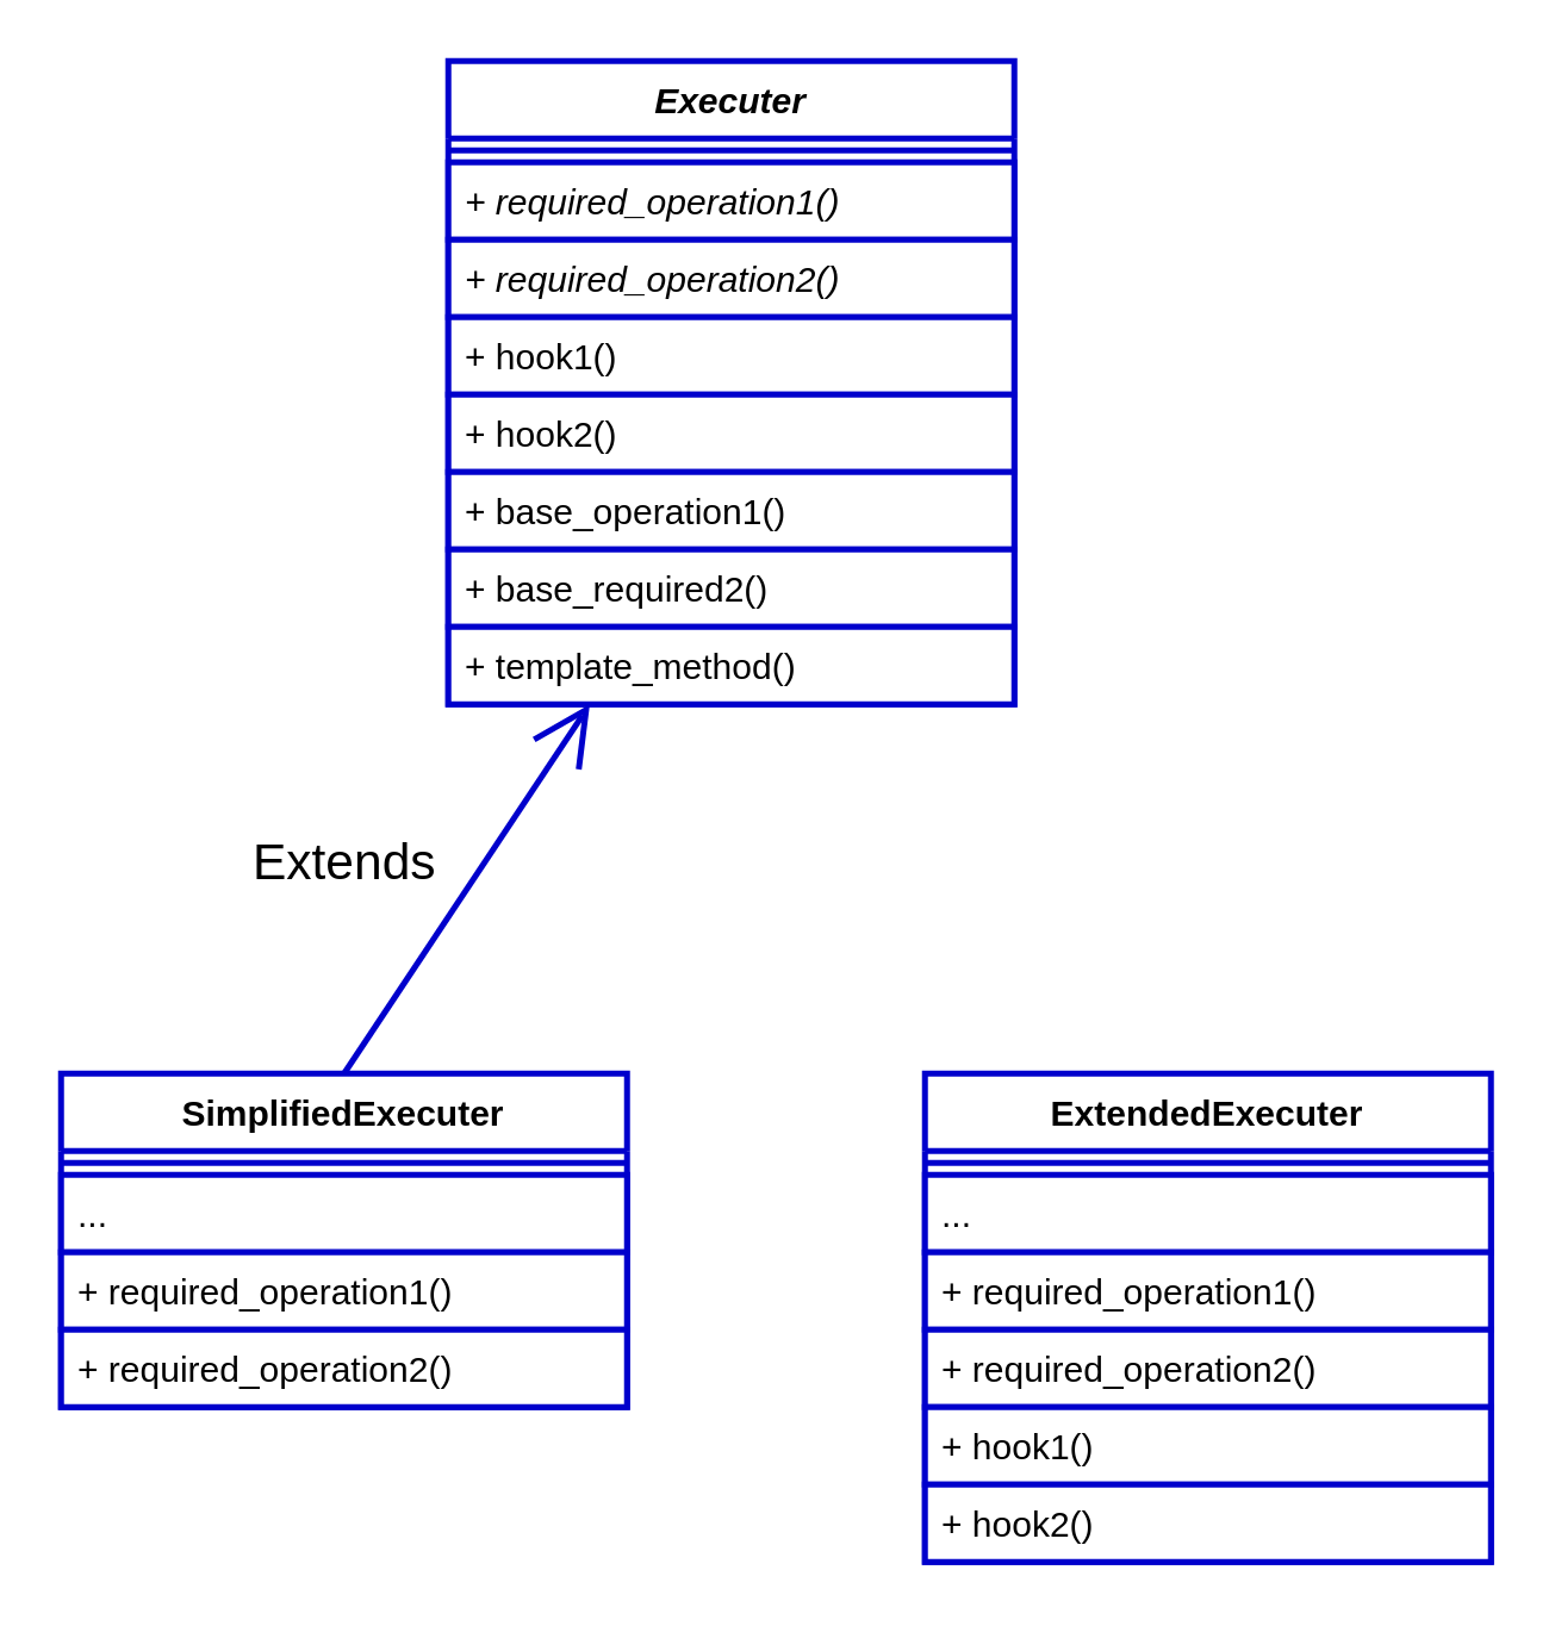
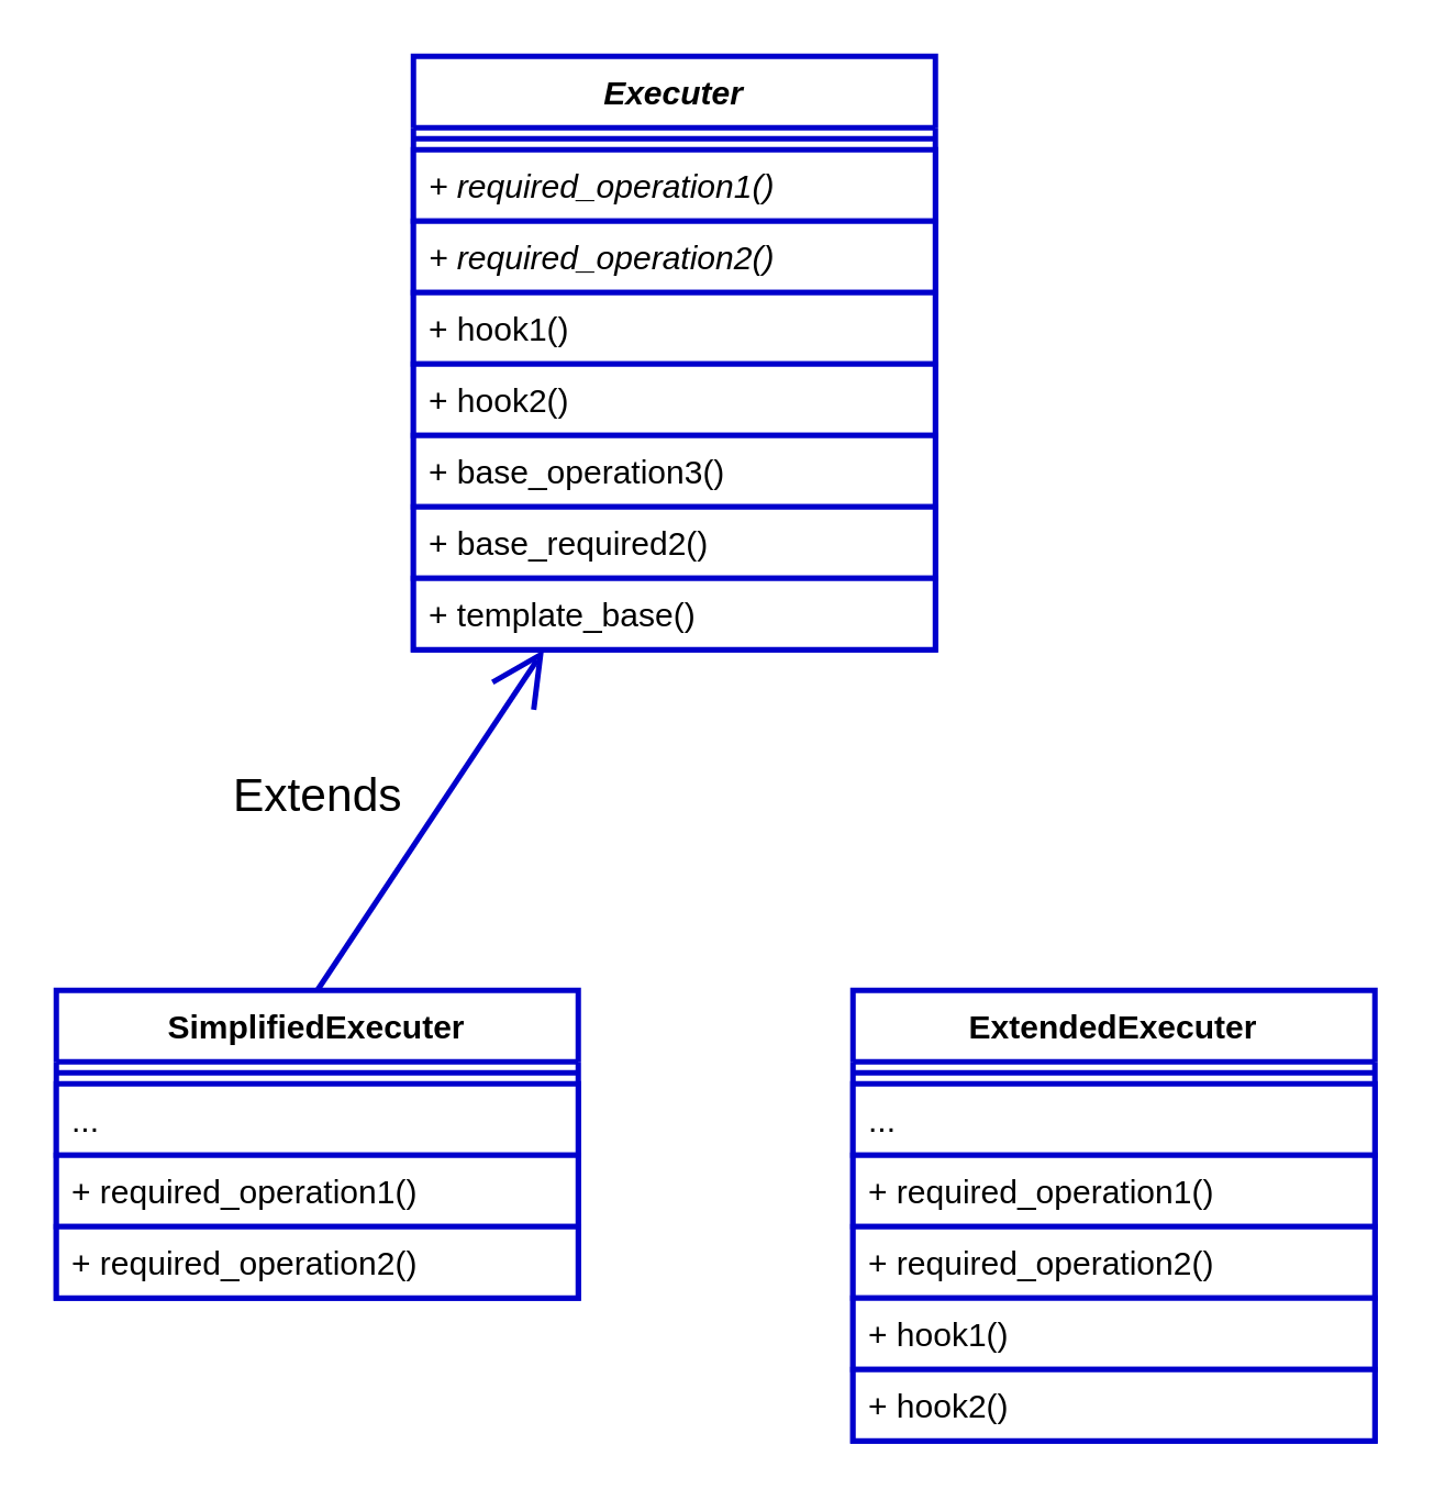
  <mxCell id="0" />
  <mxCell id="1" parent="0" />
  <mxCell id="2" value="Executer" style="swimlane;fontStyle=3;align=center;verticalAlign=top;childLayout=stackLayout;horizontal=1;startSize=26;horizontalStack=0;resizeParent=1;resizeParentMax=0;resizeLast=0;collapsible=1;marginBottom=0;fontColor=#000000;strokeColor=#0000CC;strokeWidth=2;fillColor=#FFFFFF;" vertex="1" parent="1"><mxGeometry x="150" y="20" width="190" height="216" as="geometry" /></mxCell>
  <mxCell id="3" value="" style="line;strokeWidth=2;align=left;verticalAlign=middle;spacingTop=-1;spacingLeft=3;spacingRight=3;rotatable=0;labelPosition=right;points=[];portConstraint=eastwest;fontColor=#000000;strokeColor=#0000CC;fillColor=#FFFFFF;" vertex="1" parent="2"><mxGeometry y="26" width="190" height="8" as="geometry" /></mxCell>
  <mxCell id="4" value="+ required_operation1()" style="text;align=left;verticalAlign=top;spacingLeft=4;spacingRight=4;overflow=hidden;rotatable=0;points=[[0,0.5],[1,0.5]];portConstraint=eastwest;fontColor=#000000;strokeColor=#0000CC;strokeWidth=2;fillColor=#FFFFFF;fontStyle=2" vertex="1" parent="2"><mxGeometry y="34" width="190" height="26" as="geometry" /></mxCell>
  <mxCell id="5" value="+ required_operation2()" style="text;align=left;verticalAlign=top;spacingLeft=4;spacingRight=4;overflow=hidden;rotatable=0;points=[[0,0.5],[1,0.5]];portConstraint=eastwest;fontColor=#000000;strokeColor=#0000CC;strokeWidth=2;fillColor=#FFFFFF;fontStyle=2" vertex="1" parent="2"><mxGeometry y="60" width="190" height="26" as="geometry" /></mxCell>
  <mxCell id="6" value="+ hook1()" style="text;align=left;verticalAlign=top;spacingLeft=4;spacingRight=4;overflow=hidden;rotatable=0;points=[[0,0.5],[1,0.5]];portConstraint=eastwest;fontColor=#000000;strokeColor=#0000CC;strokeWidth=2;fillColor=#FFFFFF;fontStyle=0" vertex="1" parent="2"><mxGeometry y="86" width="190" height="26" as="geometry" /></mxCell>
  <mxCell id="7" value="+ hook2()" style="text;align=left;verticalAlign=top;spacingLeft=4;spacingRight=4;overflow=hidden;rotatable=0;points=[[0,0.5],[1,0.5]];portConstraint=eastwest;fontColor=#000000;strokeColor=#0000CC;strokeWidth=2;fillColor=#FFFFFF;fontStyle=0" vertex="1" parent="2"><mxGeometry y="112" width="190" height="26" as="geometry" /></mxCell>
- <mxCell id="8" value="+ base_operation1()" style="text;align=left;verticalAlign=top;spacingLeft=4;spacingRight=4;overflow=hidden;rotatable=0;points=[[0,0.5],[1,0.5]];portConstraint=eastwest;fontColor=#000000;strokeColor=#0000CC;strokeWidth=2;fillColor=#FFFFFF;fontStyle=0" vertex="1" parent="2"><mxGeometry y="138" width="190" height="26" as="geometry" /></mxCell>
+ <mxCell id="8" value="+ base_operation3()" style="text;align=left;verticalAlign=top;spacingLeft=4;spacingRight=4;overflow=hidden;rotatable=0;points=[[0,0.5],[1,0.5]];portConstraint=eastwest;fontColor=#000000;strokeColor=#0000CC;strokeWidth=2;fillColor=#FFFFFF;fontStyle=0" vertex="1" parent="2"><mxGeometry y="138" width="190" height="26" as="geometry" /></mxCell>
  <mxCell id="9" value="+ base_required2()" style="text;align=left;verticalAlign=top;spacingLeft=4;spacingRight=4;overflow=hidden;rotatable=0;points=[[0,0.5],[1,0.5]];portConstraint=eastwest;fontColor=#000000;strokeColor=#0000CC;strokeWidth=2;fillColor=#FFFFFF;fontStyle=0" vertex="1" parent="2"><mxGeometry y="164" width="190" height="26" as="geometry" /></mxCell>
- <mxCell id="10" value="+ template_method()" style="text;align=left;verticalAlign=top;spacingLeft=4;spacingRight=4;overflow=hidden;rotatable=0;points=[[0,0.5],[1,0.5]];portConstraint=eastwest;fontColor=#000000;strokeColor=#0000CC;strokeWidth=2;fillColor=#FFFFFF;fontStyle=0" vertex="1" parent="2"><mxGeometry y="190" width="190" height="26" as="geometry" /></mxCell>
+ <mxCell id="10" value="+ template_base()" style="text;align=left;verticalAlign=top;spacingLeft=4;spacingRight=4;overflow=hidden;rotatable=0;points=[[0,0.5],[1,0.5]];portConstraint=eastwest;fontColor=#000000;strokeColor=#0000CC;strokeWidth=2;fillColor=#FFFFFF;fontStyle=0" vertex="1" parent="2"><mxGeometry y="190" width="190" height="26" as="geometry" /></mxCell>
  <mxCell id="11" value="SimplifiedExecuter" style="swimlane;fontStyle=1;align=center;verticalAlign=top;childLayout=stackLayout;horizontal=1;startSize=26;horizontalStack=0;resizeParent=1;resizeParentMax=0;resizeLast=0;collapsible=1;marginBottom=0;fontColor=#000000;strokeColor=#0000CC;strokeWidth=2;fillColor=#FFFFFF;" vertex="1" parent="1"><mxGeometry x="20" y="360" width="190" height="112" as="geometry" /></mxCell>
  <mxCell id="12" value="" style="line;strokeWidth=2;align=left;verticalAlign=middle;spacingTop=-1;spacingLeft=3;spacingRight=3;rotatable=0;labelPosition=right;points=[];portConstraint=eastwest;fontColor=#000000;strokeColor=#0000CC;fillColor=#FFFFFF;" vertex="1" parent="11"><mxGeometry y="26" width="190" height="8" as="geometry" /></mxCell>
  <mxCell id="13" value="..." style="text;align=left;verticalAlign=top;spacingLeft=4;spacingRight=4;overflow=hidden;rotatable=0;points=[[0,0.5],[1,0.5]];portConstraint=eastwest;fontColor=#000000;strokeColor=#0000CC;strokeWidth=2;fillColor=#FFFFFF;fontStyle=0" vertex="1" parent="11"><mxGeometry y="34" width="190" height="26" as="geometry" /></mxCell>
  <mxCell id="14" value="+ required_operation1()" style="text;align=left;verticalAlign=top;spacingLeft=4;spacingRight=4;overflow=hidden;rotatable=0;points=[[0,0.5],[1,0.5]];portConstraint=eastwest;fontColor=#000000;strokeColor=#0000CC;strokeWidth=2;fillColor=#FFFFFF;fontStyle=0" vertex="1" parent="11"><mxGeometry y="60" width="190" height="26" as="geometry" /></mxCell>
  <mxCell id="15" value="+ required_operation2()" style="text;align=left;verticalAlign=top;spacingLeft=4;spacingRight=4;overflow=hidden;rotatable=0;points=[[0,0.5],[1,0.5]];portConstraint=eastwest;fontColor=#000000;strokeColor=#0000CC;strokeWidth=2;fillColor=#FFFFFF;fontStyle=0" vertex="1" parent="11"><mxGeometry y="86" width="190" height="26" as="geometry" /></mxCell>
  <mxCell id="16" value="ExtendedExecuter" style="swimlane;fontStyle=1;align=center;verticalAlign=top;childLayout=stackLayout;horizontal=1;startSize=26;horizontalStack=0;resizeParent=1;resizeParentMax=0;resizeLast=0;collapsible=1;marginBottom=0;fontColor=#000000;strokeColor=#0000CC;strokeWidth=2;fillColor=#FFFFFF;" vertex="1" parent="1"><mxGeometry x="310" y="360" width="190" height="164" as="geometry" /></mxCell>
  <mxCell id="17" value="" style="line;strokeWidth=2;align=left;verticalAlign=middle;spacingTop=-1;spacingLeft=3;spacingRight=3;rotatable=0;labelPosition=right;points=[];portConstraint=eastwest;fontColor=#000000;strokeColor=#0000CC;fillColor=#FFFFFF;" vertex="1" parent="16"><mxGeometry y="26" width="190" height="8" as="geometry" /></mxCell>
  <mxCell id="18" value="..." style="text;align=left;verticalAlign=top;spacingLeft=4;spacingRight=4;overflow=hidden;rotatable=0;points=[[0,0.5],[1,0.5]];portConstraint=eastwest;fontColor=#000000;strokeColor=#0000CC;strokeWidth=2;fillColor=#FFFFFF;fontStyle=0" vertex="1" parent="16"><mxGeometry y="34" width="190" height="26" as="geometry" /></mxCell>
  <mxCell id="19" value="+ required_operation1()" style="text;align=left;verticalAlign=top;spacingLeft=4;spacingRight=4;overflow=hidden;rotatable=0;points=[[0,0.5],[1,0.5]];portConstraint=eastwest;fontColor=#000000;strokeColor=#0000CC;strokeWidth=2;fillColor=#FFFFFF;fontStyle=0" vertex="1" parent="16"><mxGeometry y="60" width="190" height="26" as="geometry" /></mxCell>
  <mxCell id="20" value="+ required_operation2()" style="text;align=left;verticalAlign=top;spacingLeft=4;spacingRight=4;overflow=hidden;rotatable=0;points=[[0,0.5],[1,0.5]];portConstraint=eastwest;fontColor=#000000;strokeColor=#0000CC;strokeWidth=2;fillColor=#FFFFFF;fontStyle=0" vertex="1" parent="16"><mxGeometry y="86" width="190" height="26" as="geometry" /></mxCell>
  <mxCell id="21" value="+ hook1()" style="text;align=left;verticalAlign=top;spacingLeft=4;spacingRight=4;overflow=hidden;rotatable=0;points=[[0,0.5],[1,0.5]];portConstraint=eastwest;fontColor=#000000;strokeColor=#0000CC;strokeWidth=2;fillColor=#FFFFFF;fontStyle=0" vertex="1" parent="16"><mxGeometry y="112" width="190" height="26" as="geometry" /></mxCell>
  <mxCell id="22" value="+ hook2()" style="text;align=left;verticalAlign=top;spacingLeft=4;spacingRight=4;overflow=hidden;rotatable=0;points=[[0,0.5],[1,0.5]];portConstraint=eastwest;fontColor=#000000;strokeColor=#0000CC;strokeWidth=2;fillColor=#FFFFFF;fontStyle=0" vertex="1" parent="16"><mxGeometry y="138" width="190" height="26" as="geometry" /></mxCell>
  <mxCell id="23" value="Extends" style="endArrow=open;endSize=16;endFill=0;html=1;entryX=0.25;entryY=1;entryDx=0;entryDy=0;exitX=0.5;exitY=0;exitDx=0;exitDy=0;strokeWidth=2;strokeColor=#0000CC;fontSize=17;labelBackgroundColor=none;fontColor=#000000;" edge="1" parent="1" source="11" target="2"><mxGeometry x="-0.217" y="39" width="160" relative="1" as="geometry"><mxPoint x="270" y="360" as="sourcePoint" /><mxPoint x="430" y="360" as="targetPoint" /><mxPoint as="offset" /></mxGeometry></mxCell>
